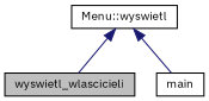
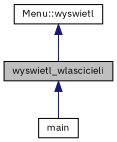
  digraph {
    fontname="IBM Plex Sans"
    rankdir=TB
    node [color=black fillcolor=white fontname="IBM Plex Sans" fontsize=10 shape=record style=filled]
    edge [color=midnightblue dir=back fontname="IBM Plex Sans" fontsize=10 labelfontname=Helvetica labelfontsize=10 style=solid]
    n1 [fillcolor=grey75 fontcolor=black height=0.2 label=wyswietl_wlascicieli width=0.4]
    n2 [height=0.2 label="Menu::wyswietl" width=0.4]
    n3 [height=0.2 label=main width=0.4]
    n2 -> n1
-   n2 -> n3
+   n1 -> n3
  }
